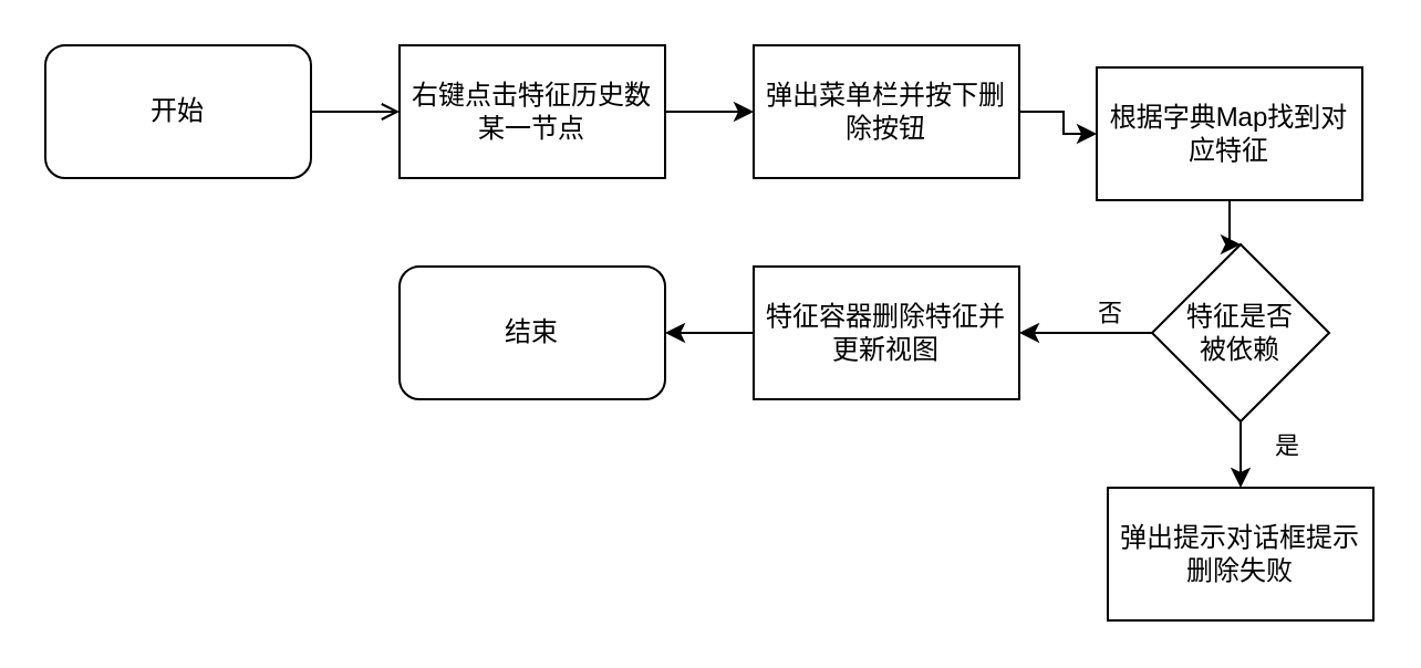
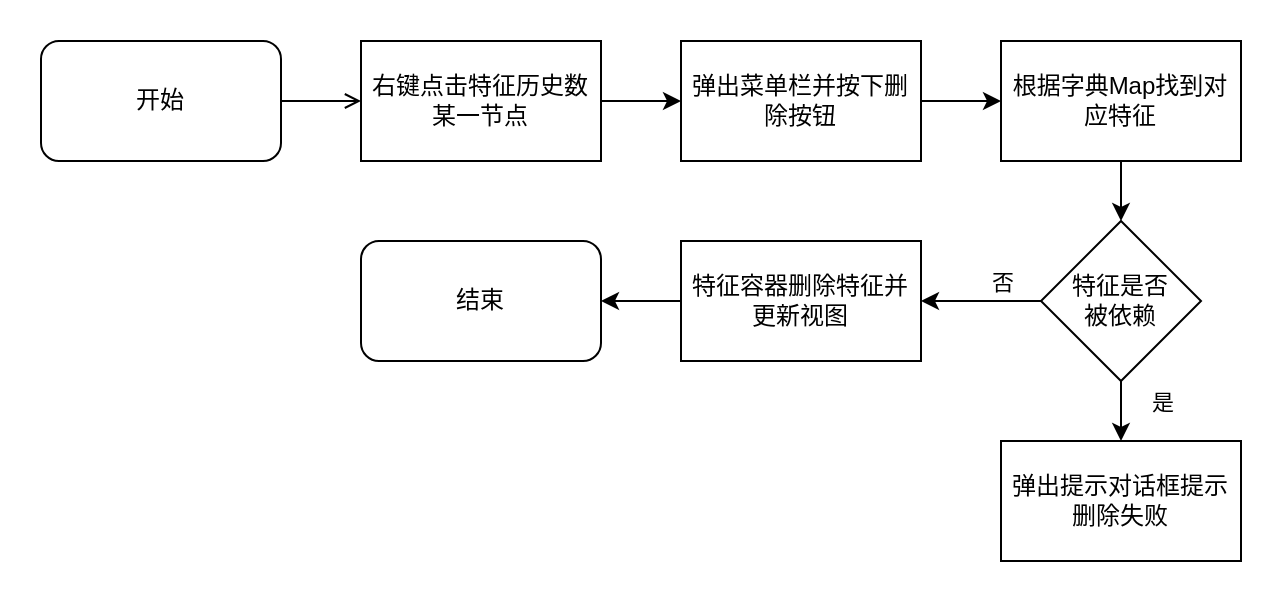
  <mxCell id="0" />
  <mxCell id="1" parent="0" />
  <mxCell id="2" style="edgeStyle=orthogonalEdgeStyle;rounded=0;orthogonalLoop=1;jettySize=auto;html=1;entryX=0;entryY=0.5;entryDx=0;entryDy=0;endArrow=open;" edge="1" parent="1" source="3" target="5"><mxGeometry relative="1" as="geometry" /></mxCell>
  <mxCell id="3" value="开始" style="rounded=1;whiteSpace=wrap;html=1;" vertex="1" parent="1"><mxGeometry x="20" y="20" width="120" height="60" as="geometry" /></mxCell>
  <mxCell id="4" style="edgeStyle=orthogonalEdgeStyle;rounded=0;orthogonalLoop=1;jettySize=auto;html=1;entryX=0;entryY=0.5;entryDx=0;entryDy=0;" edge="1" parent="1" source="5" target="7"><mxGeometry relative="1" as="geometry" /></mxCell>
  <mxCell id="5" value="右键点击特征历史数某一节点" style="rounded=0;whiteSpace=wrap;html=1;" vertex="1" parent="1"><mxGeometry x="180" y="20" width="120" height="60" as="geometry" /></mxCell>
  <mxCell id="6" style="edgeStyle=orthogonalEdgeStyle;rounded=0;orthogonalLoop=1;jettySize=auto;html=1;entryX=0;entryY=0.5;entryDx=0;entryDy=0;" edge="1" parent="1" source="7" target="9"><mxGeometry relative="1" as="geometry" /></mxCell>
  <mxCell id="7" value="弹出菜单栏并按下删除按钮" style="rounded=0;whiteSpace=wrap;html=1;" vertex="1" parent="1"><mxGeometry x="340" y="20" width="120" height="60" as="geometry" /></mxCell>
  <mxCell id="8" style="edgeStyle=orthogonalEdgeStyle;rounded=0;orthogonalLoop=1;jettySize=auto;html=1;entryX=0.5;entryY=0;entryDx=0;entryDy=0;" edge="1" parent="1" source="9" target="14"><mxGeometry relative="1" as="geometry" /></mxCell>
- <mxCell id="9" value="根据字典Map找到对应特征" style="rounded=0;whiteSpace=wrap;html=1;" vertex="1" parent="1"><mxGeometry x="495" y="30" width="120" height="60" as="geometry" /></mxCell>
+ <mxCell id="9" value="根据字典Map找到对应特征" style="rounded=0;whiteSpace=wrap;html=1;" vertex="1" parent="1"><mxGeometry x="500" y="20" width="120" height="60" as="geometry" /></mxCell>
  <mxCell id="10" style="edgeStyle=orthogonalEdgeStyle;rounded=0;orthogonalLoop=1;jettySize=auto;html=1;entryX=0.5;entryY=0;entryDx=0;entryDy=0;" edge="1" parent="1" source="14" target="18"><mxGeometry relative="1" as="geometry" /></mxCell>
  <mxCell id="11" value="是" style="edgeLabel;html=1;align=center;verticalAlign=middle;resizable=0;points=[];" vertex="1" connectable="0" parent="10"><mxGeometry x="0.336" y="3" relative="1" as="geometry"><mxPoint x="17" y="-3" as="offset" /></mxGeometry></mxCell>
  <mxCell id="12" style="edgeStyle=orthogonalEdgeStyle;rounded=0;orthogonalLoop=1;jettySize=auto;html=1;entryX=1;entryY=0.5;entryDx=0;entryDy=0;" edge="1" parent="1" source="14" target="17"><mxGeometry relative="1" as="geometry" /></mxCell>
  <mxCell id="13" value="否" style="edgeLabel;html=1;align=center;verticalAlign=middle;resizable=0;points=[];" vertex="1" connectable="0" parent="12"><mxGeometry x="-0.16" relative="1" as="geometry"><mxPoint x="5" y="-10" as="offset" /></mxGeometry></mxCell>
  <mxCell id="14" value="特征是否&lt;br&gt;被依赖" style="rhombus;whiteSpace=wrap;html=1;" vertex="1" parent="1"><mxGeometry x="520" y="110" width="80" height="80" as="geometry" /></mxCell>
  <mxCell id="15" value="结束" style="rounded=1;whiteSpace=wrap;html=1;" vertex="1" parent="1"><mxGeometry x="180" y="120" width="120" height="60" as="geometry" /></mxCell>
  <mxCell id="16" style="edgeStyle=orthogonalEdgeStyle;rounded=0;orthogonalLoop=1;jettySize=auto;html=1;entryX=1;entryY=0.5;entryDx=0;entryDy=0;" edge="1" parent="1" source="17" target="15"><mxGeometry relative="1" as="geometry" /></mxCell>
  <mxCell id="17" value="特征容器删除特征并更新视图" style="rounded=0;whiteSpace=wrap;html=1;" vertex="1" parent="1"><mxGeometry x="340" y="120" width="120" height="60" as="geometry" /></mxCell>
  <mxCell id="18" value="弹出提示对话框提示删除失败" style="rounded=0;whiteSpace=wrap;html=1;" vertex="1" parent="1"><mxGeometry x="500" y="220" width="120" height="60" as="geometry" /></mxCell>
